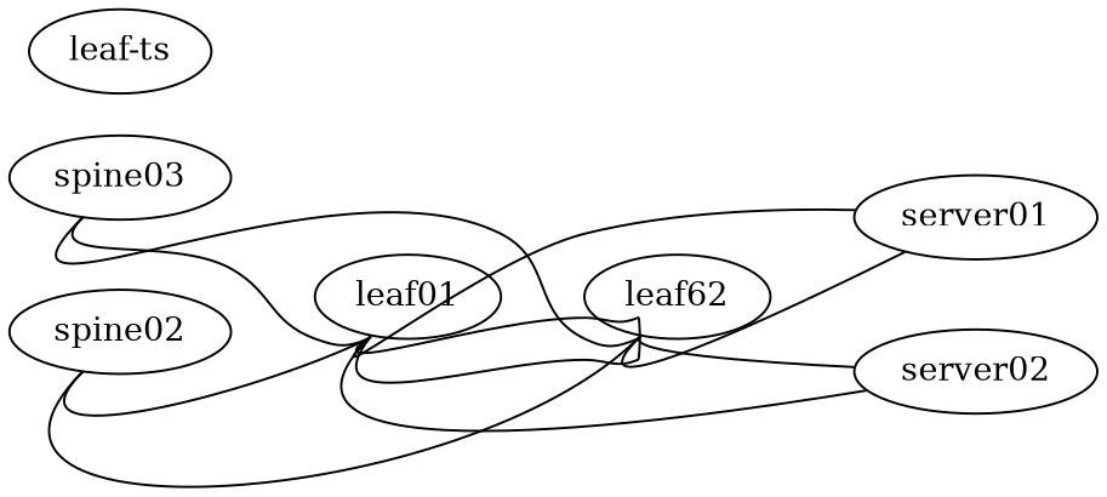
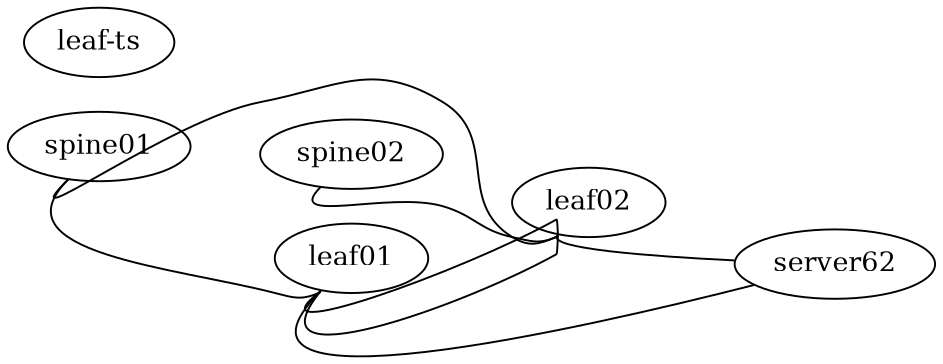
  graph {
    rankdir=LR
    node [config="./helper_scripts/extra_switch_config.sh" function=host memory=768 os="CumulusCommunity/cumulus-vx" version="3.7.8"]
    edge [headport=swp10 tailport=swp1]
-   spine01 [function=spine mgmt_ip="192.168.200.1" label=spine03]
+   spine01 [function=spine mgmt_ip="192.168.200.1"]
    leaf01 [function=leaf mgmt_ip="192.168.200.3"]
-   leaf02 [function=leaf mgmt_ip="192.168.200.4" ports=50 label=leaf62]
-   server01 [config="./helper_scripts/extra_server_config.sh" mgmt_ip="192.168.200.5" os="yk0/ubuntu-xenial" version=""]
-   server02 [config="./helper_scripts/extra_server_config.sh" mgmt_ip="192.168.200.6" os="yk0/ubuntu-xenial" version=""]
+   leaf02 [function=leaf mgmt_ip="192.168.200.4" ports=50]
+   server02 [config="./helper_scripts/extra_server_config.sh" mgmt_ip="192.168.200.6" os="yk0/ubuntu-xenial" label=server62 version=""]
    spine02 [function=spine mgmt_ip="192.168.200.2"]
    n7 [config="./helper_scripts/extra_server_config.sh" label="leaf-ts" memory=2048 mgmt_ip="192.168.200.250" os="cumulus/ts" version=""]
    spine01 -- leaf01
    spine01 -- leaf02 [tailport=swp2]
    leaf01 -- leaf02 [headport=swp15 tailport=swp15]
    leaf01 -- leaf02 [headport=swp16 tailport=swp16]
-   leaf01 -- server01 [headport=eth1]
    leaf01 -- server02 [headport=eth1 tailport=swp2]
-   leaf02 -- server01 [headport=eth2]
    leaf02 -- server02 [headport=eth2 tailport=swp2]
-   spine02 -- leaf01 [headport=swp11]
    spine02 -- leaf02 [headport=swp11 tailport=swp2]
  }
